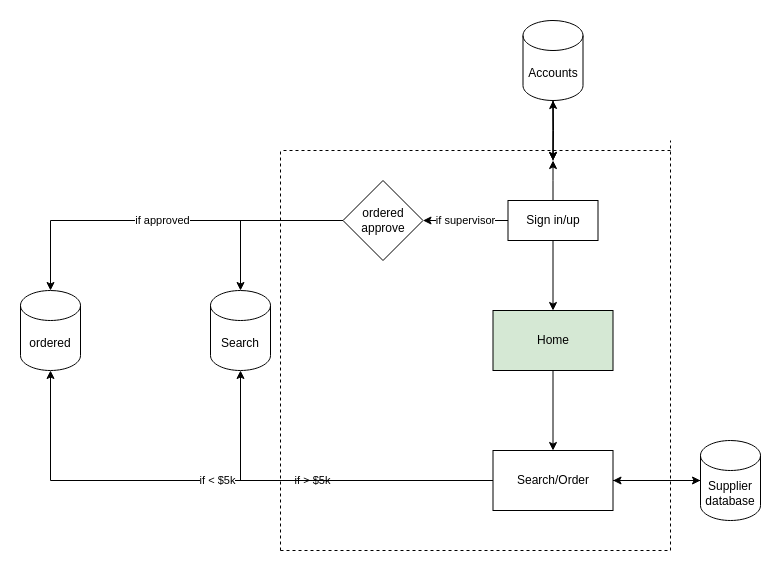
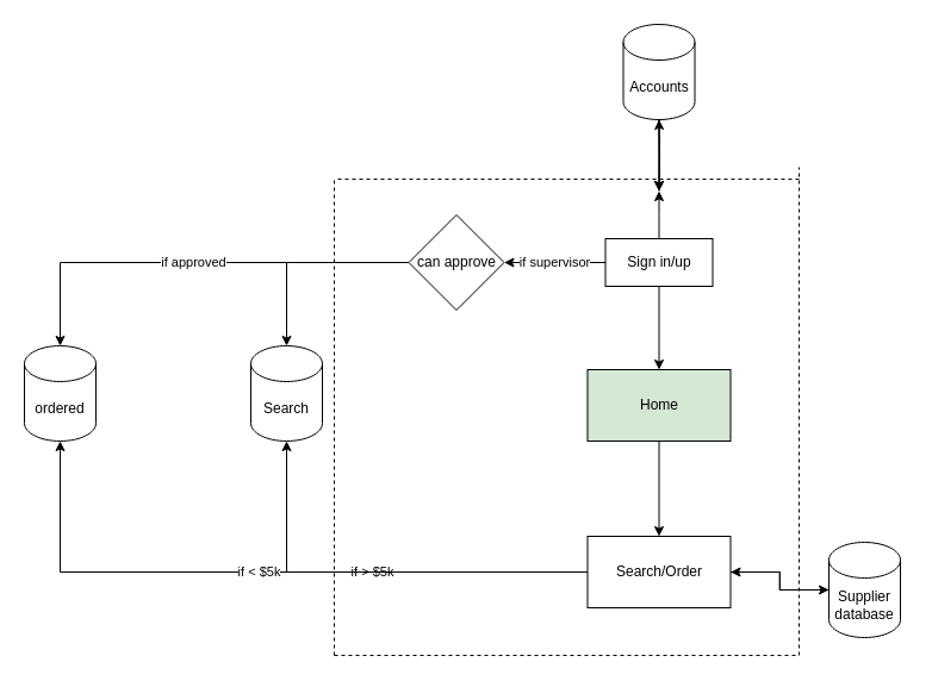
  <mxCell id="0" />
  <mxCell id="1" parent="0" />
  <mxCell id="2" style="edgeStyle=orthogonalEdgeStyle;rounded=0;orthogonalLoop=1;jettySize=auto;html=1;entryX=0.5;entryY=0;entryDx=0;entryDy=0;" edge="1" parent="1" source="4"><mxGeometry relative="1" as="geometry"><mxPoint x="552.5" y="160" as="targetPoint" /></mxGeometry></mxCell>
  <mxCell id="3" value="" style="edgeStyle=orthogonalEdgeStyle;rounded=0;orthogonalLoop=1;jettySize=auto;html=1;" edge="1" parent="1" source="4"><mxGeometry relative="1" as="geometry"><mxPoint x="552.5" y="160" as="targetPoint" /></mxGeometry></mxCell>
  <mxCell id="4" value="Accounts" style="shape=cylinder3;whiteSpace=wrap;html=1;boundedLbl=1;backgroundOutline=1;size=15;" vertex="1" parent="1"><mxGeometry x="522.5" y="20" width="60" height="80" as="geometry" /></mxCell>
  <mxCell id="5" value="" style="edgeStyle=orthogonalEdgeStyle;rounded=0;orthogonalLoop=1;jettySize=auto;html=1;" edge="1" parent="1" target="4"><mxGeometry relative="1" as="geometry"><mxPoint x="552.5" y="160" as="sourcePoint" /></mxGeometry></mxCell>
  <mxCell id="6" style="edgeStyle=orthogonalEdgeStyle;rounded=0;orthogonalLoop=1;jettySize=auto;html=1;" edge="1" parent="1" source="9"><mxGeometry relative="1" as="geometry"><mxPoint x="552.545" y="160" as="targetPoint" /></mxGeometry></mxCell>
  <mxCell id="7" value="" style="edgeStyle=orthogonalEdgeStyle;rounded=0;orthogonalLoop=1;jettySize=auto;html=1;" edge="1" parent="1" source="9" target="11"><mxGeometry relative="1" as="geometry" /></mxCell>
  <mxCell id="8" value="if supervisor" style="edgeStyle=orthogonalEdgeStyle;rounded=0;orthogonalLoop=1;jettySize=auto;html=1;" edge="1" parent="1" source="9" target="14"><mxGeometry relative="1" as="geometry" /></mxCell>
  <mxCell id="9" value="Sign in/up" style="rounded=0;whiteSpace=wrap;html=1;" vertex="1" parent="1"><mxGeometry x="507.5" y="200" width="90" height="40" as="geometry" /></mxCell>
  <mxCell id="10" value="" style="edgeStyle=orthogonalEdgeStyle;rounded=0;orthogonalLoop=1;jettySize=auto;html=1;" edge="1" parent="1" source="11" target="18"><mxGeometry relative="1" as="geometry" /></mxCell>
  <mxCell id="11" value="Home" style="whiteSpace=wrap;html=1;rounded=0;fillColor=#d5e8d4;" vertex="1" parent="1"><mxGeometry x="492.5" y="310" width="120" height="60" as="geometry" /></mxCell>
  <mxCell id="12" style="edgeStyle=orthogonalEdgeStyle;rounded=0;orthogonalLoop=1;jettySize=auto;html=1;entryX=0.5;entryY=0;entryDx=0;entryDy=0;entryPerimeter=0;" edge="1" parent="1" source="14" target="19"><mxGeometry relative="1" as="geometry" /></mxCell>
  <mxCell id="13" value="if approved" style="edgeStyle=orthogonalEdgeStyle;rounded=0;orthogonalLoop=1;jettySize=auto;html=1;entryX=0.5;entryY=0;entryDx=0;entryDy=0;entryPerimeter=0;" edge="1" parent="1" source="14" target="20"><mxGeometry relative="1" as="geometry" /></mxCell>
- <mxCell id="14" value="ordered approve" style="rhombus;whiteSpace=wrap;html=1;rounded=0;" vertex="1" parent="1"><mxGeometry x="342.5" y="180" width="80" height="80" as="geometry" /></mxCell>
+ <mxCell id="14" value="can approve" style="rhombus;whiteSpace=wrap;html=1;rounded=0;" vertex="1" parent="1"><mxGeometry x="342.5" y="180" width="80" height="80" as="geometry" /></mxCell>
  <mxCell id="15" value="if &amp;gt; $5k" style="edgeStyle=orthogonalEdgeStyle;rounded=0;orthogonalLoop=1;jettySize=auto;html=1;entryX=0.5;entryY=1;entryDx=0;entryDy=0;entryPerimeter=0;" edge="1" parent="1" source="18" target="19"><mxGeometry relative="1" as="geometry" /></mxCell>
  <mxCell id="16" value="if &amp;lt; $5k" style="edgeStyle=orthogonalEdgeStyle;rounded=0;orthogonalLoop=1;jettySize=auto;html=1;entryX=0.5;entryY=1;entryDx=0;entryDy=0;entryPerimeter=0;align=center;" edge="1" parent="1" source="18" target="20"><mxGeometry relative="1" as="geometry" /></mxCell>
  <mxCell id="17" style="edgeStyle=orthogonalEdgeStyle;rounded=0;orthogonalLoop=1;jettySize=auto;html=1;entryX=0;entryY=0.5;entryDx=0;entryDy=0;entryPerimeter=0;" edge="1" parent="1" source="18" target="22"><mxGeometry relative="1" as="geometry" /></mxCell>
  <mxCell id="18" value="Search/Order" style="whiteSpace=wrap;html=1;rounded=0;" vertex="1" parent="1"><mxGeometry x="492.5" y="450" width="120" height="60" as="geometry" /></mxCell>
  <mxCell id="19" value="Search" style="shape=cylinder3;whiteSpace=wrap;html=1;boundedLbl=1;backgroundOutline=1;size=15;" vertex="1" parent="1"><mxGeometry x="210" y="290" width="60" height="80" as="geometry" /></mxCell>
  <mxCell id="20" value="ordered" style="shape=cylinder3;whiteSpace=wrap;html=1;boundedLbl=1;backgroundOutline=1;size=15;" vertex="1" parent="1"><mxGeometry x="20" y="290" width="60" height="80" as="geometry" /></mxCell>
  <mxCell id="21" style="edgeStyle=orthogonalEdgeStyle;rounded=0;orthogonalLoop=1;jettySize=auto;html=1;entryX=1;entryY=0.5;entryDx=0;entryDy=0;" edge="1" parent="1" source="22" target="18"><mxGeometry relative="1" as="geometry" /></mxCell>
- <mxCell id="22" value="Supplier database" style="shape=cylinder3;whiteSpace=wrap;html=1;boundedLbl=1;backgroundOutline=1;size=15;" vertex="1" parent="1"><mxGeometry x="700" y="440" width="60" height="80" as="geometry" /></mxCell>
+ <mxCell id="22" value="Supplier database" style="shape=cylinder3;whiteSpace=wrap;html=1;boundedLbl=1;backgroundOutline=1;size=15;" vertex="1" parent="1"><mxGeometry x="695" y="455" width="60" height="80" as="geometry" /></mxCell>
  <mxCell id="23" value="" style="endArrow=none;dashed=1;html=1;rounded=0;" edge="1" parent="1"><mxGeometry width="50" height="50" relative="1" as="geometry"><mxPoint x="670" y="150" as="sourcePoint" /><mxPoint x="280" y="150" as="targetPoint" /></mxGeometry></mxCell>
  <mxCell id="24" value="" style="endArrow=none;dashed=1;html=1;rounded=0;" edge="1" parent="1"><mxGeometry width="50" height="50" relative="1" as="geometry"><mxPoint x="670" y="550" as="sourcePoint" /><mxPoint x="670" y="140" as="targetPoint" /></mxGeometry></mxCell>
  <mxCell id="25" value="" style="endArrow=none;dashed=1;html=1;rounded=0;" edge="1" parent="1"><mxGeometry width="50" height="50" relative="1" as="geometry"><mxPoint x="280" y="550" as="sourcePoint" /><mxPoint x="280" y="150" as="targetPoint" /></mxGeometry></mxCell>
  <mxCell id="26" value="" style="endArrow=none;dashed=1;html=1;rounded=0;" edge="1" parent="1"><mxGeometry width="50" height="50" relative="1" as="geometry"><mxPoint x="280" y="550" as="sourcePoint" /><mxPoint x="670" y="550" as="targetPoint" /></mxGeometry></mxCell>
